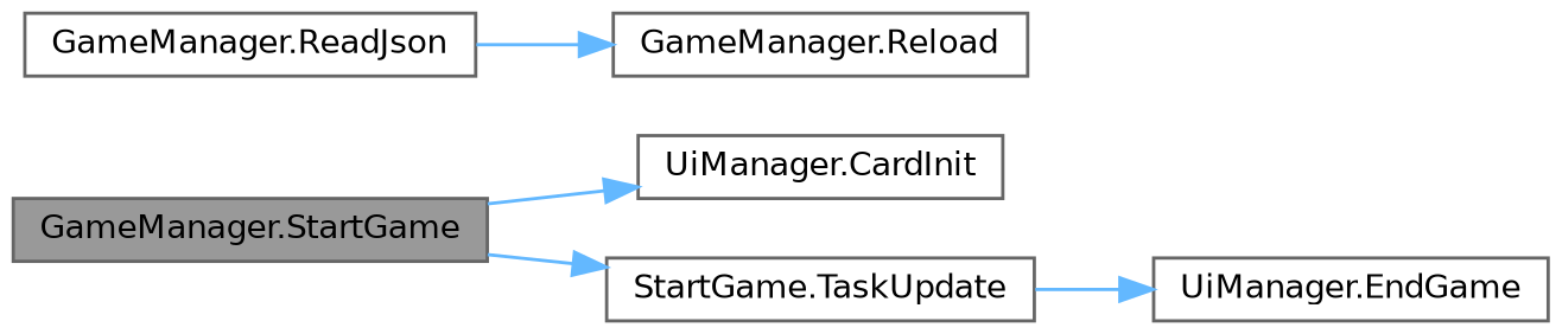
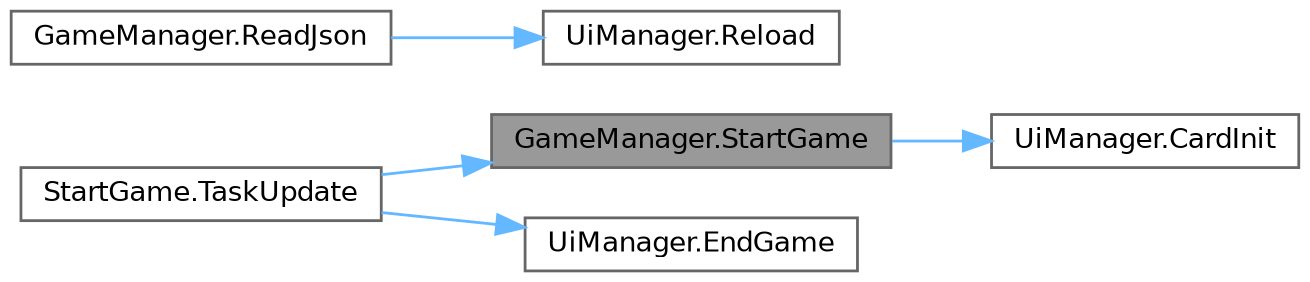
  digraph {
    rankdir=LR
    node [color=grey40 fillcolor=white fontname=Helvetica fontsize=10 shape=box style=filled]
    edge [color=steelblue1 fontname=Helvetica fontsize=10 labelfontname=Helvetica labelfontsize=10 style=solid]
    n1 [color=gray40 fillcolor=grey60 fontcolor=black height=0.2 label="GameManager.StartGame" width=0.4]
    n2 [height=0.2 label="UiManager.CardInit" width=0.4]
    n3 [height=0.2 label="StartGame.TaskUpdate" width=0.4]
    n4 [height=0.2 label="GameManager.ReadJson" width=0.4]
-   n5 [height=0.2 label="GameManager.Reload" width=0.4]
+   n5 [height=0.2 label="UiManager.Reload" width=0.4]
    n6 [height=0.2 label="UiManager.EndGame" width=0.4]
    n1 -> n2
-   n1 -> n3
+   n3 -> n1
    n3 -> n6
    n4 -> n5
  }
